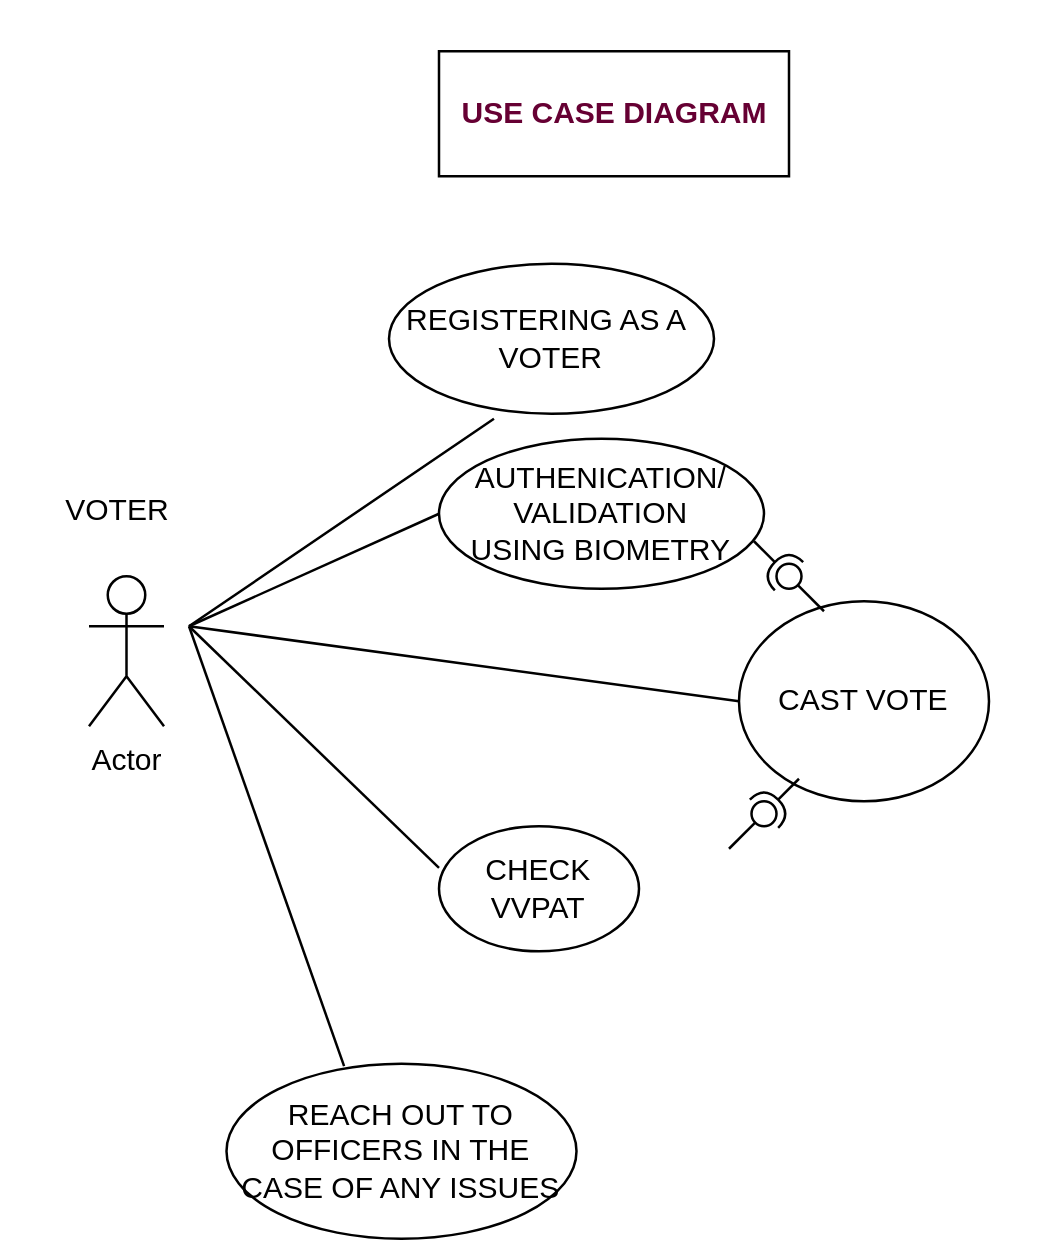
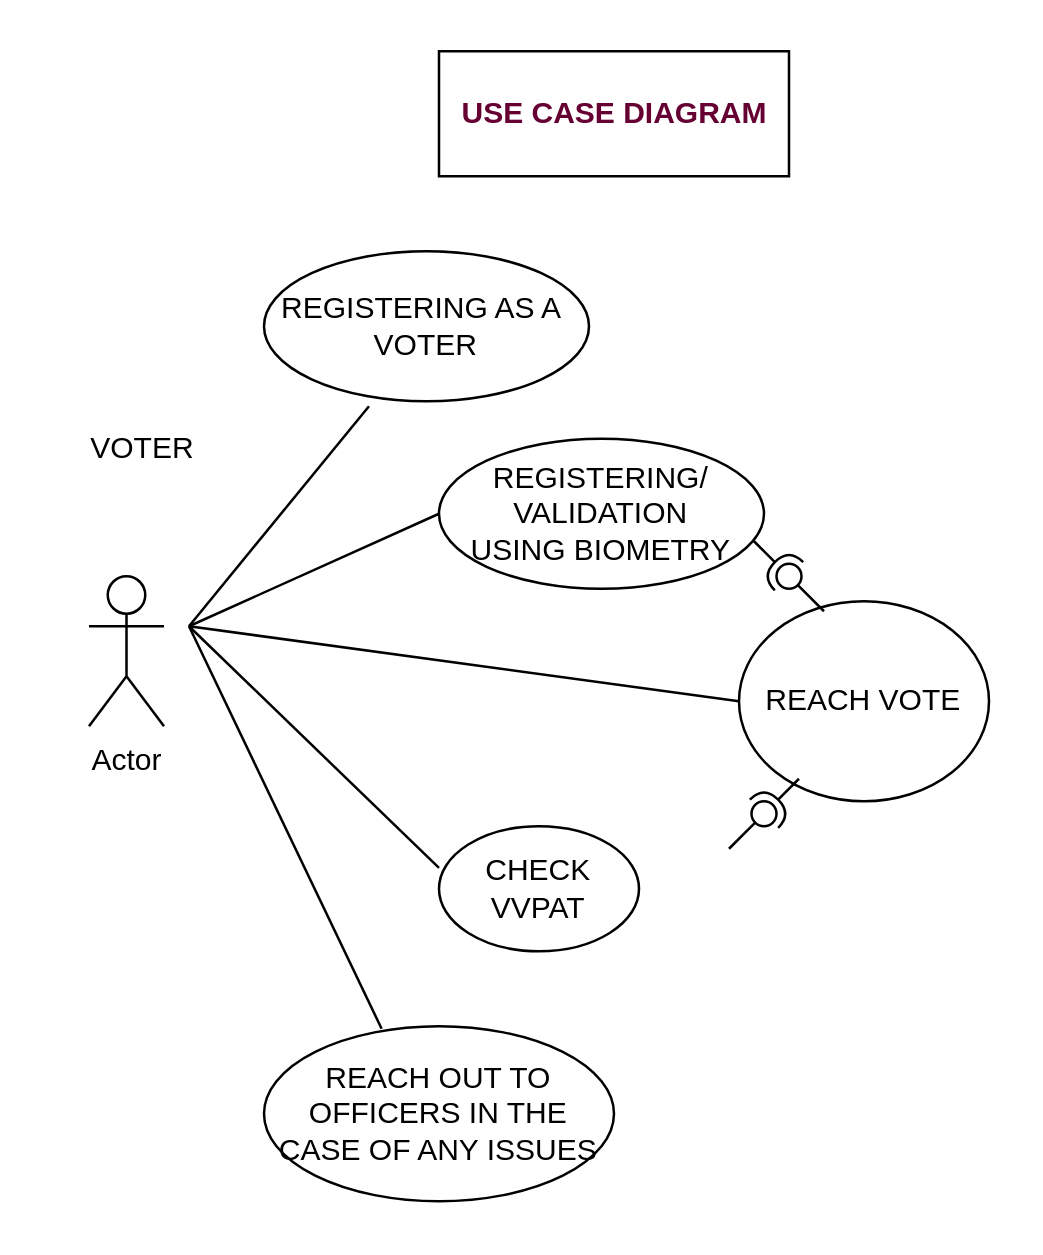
  <mxCell id="0" />
  <mxCell id="1" parent="0" />
- <mxCell id="2" value="VOTER" style="text;strokeColor=none;fillColor=none;spacingLeft=4;spacingRight=4;overflow=hidden;rotatable=0;points=[[0,0.5],[1,0.5]];portConstraint=eastwest;fontSize=12;" vertex="1" parent="1"><mxGeometry x="20" y="190" width="60" height="30" as="geometry" /></mxCell>
+ <mxCell id="2" value="VOTER" style="text;strokeColor=none;fillColor=none;spacingLeft=4;spacingRight=4;overflow=hidden;rotatable=0;points=[[0,0.5],[1,0.5]];portConstraint=eastwest;fontSize=12;" vertex="1" parent="1"><mxGeometry x="30" y="165" width="60" height="30" as="geometry" /></mxCell>
  <mxCell id="3" value="Actor" style="shape=umlActor;verticalLabelPosition=bottom;verticalAlign=top;html=1;fillColor=default;" vertex="1" parent="1"><mxGeometry x="35" y="230" width="30" height="60" as="geometry" /></mxCell>
- <mxCell id="4" value="REGISTERING AS A&amp;nbsp;&lt;br&gt;VOTER" style="ellipse;whiteSpace=wrap;html=1;align=center;fillColor=default;" vertex="1" parent="1"><mxGeometry x="155" y="105" width="130" height="60" as="geometry" /></mxCell>
- <mxCell id="5" value="AUTHENICATION/ VALIDATION&lt;br&gt;USING BIOMETRY" style="ellipse;whiteSpace=wrap;html=1;align=center;fillColor=default;" vertex="1" parent="1"><mxGeometry x="175" y="175" width="130" height="60" as="geometry" /></mxCell>
- <mxCell id="6" value="CAST VOTE" style="ellipse;whiteSpace=wrap;html=1;align=center;fillColor=default;" vertex="1" parent="1"><mxGeometry x="295" y="240" width="100" height="80" as="geometry" /></mxCell>
+ <mxCell id="4" value="REGISTERING AS A&amp;nbsp;&lt;br&gt;VOTER" style="ellipse;whiteSpace=wrap;html=1;align=center;fillColor=default;" vertex="1" parent="1"><mxGeometry x="105" y="100" width="130" height="60" as="geometry" /></mxCell>
+ <mxCell id="5" value="REGISTERING/ VALIDATION&lt;br&gt;USING BIOMETRY" style="ellipse;whiteSpace=wrap;html=1;align=center;fillColor=default;" vertex="1" parent="1"><mxGeometry x="175" y="175" width="130" height="60" as="geometry" /></mxCell>
+ <mxCell id="6" value="REACH VOTE" style="ellipse;whiteSpace=wrap;html=1;align=center;fillColor=default;" vertex="1" parent="1"><mxGeometry x="295" y="240" width="100" height="80" as="geometry" /></mxCell>
  <mxCell id="7" value="CHECK VVPAT" style="ellipse;whiteSpace=wrap;html=1;align=center;fillColor=default;" vertex="1" parent="1"><mxGeometry x="175" y="330" width="80" height="50" as="geometry" /></mxCell>
- <mxCell id="8" value="REACH OUT TO OFFICERS IN THE CASE OF ANY ISSUES" style="ellipse;whiteSpace=wrap;html=1;align=center;fillColor=default;" vertex="1" parent="1"><mxGeometry x="90" y="425" width="140" height="70" as="geometry" /></mxCell>
+ <mxCell id="8" value="REACH OUT TO OFFICERS IN THE CASE OF ANY ISSUES" style="ellipse;whiteSpace=wrap;html=1;align=center;fillColor=default;" vertex="1" parent="1"><mxGeometry x="105" y="410" width="140" height="70" as="geometry" /></mxCell>
  <mxCell id="9" value="" style="endArrow=none;html=1;rounded=0;entryX=0.323;entryY=1.033;entryDx=0;entryDy=0;entryPerimeter=0;" edge="1" parent="1" target="4"><mxGeometry relative="1" as="geometry"><mxPoint x="75" y="250" as="sourcePoint" /><mxPoint x="145" y="250" as="targetPoint" /><Array as="points" /></mxGeometry></mxCell>
  <mxCell id="10" value="" style="endArrow=none;html=1;rounded=0;entryX=0;entryY=0.5;entryDx=0;entryDy=0;" edge="1" parent="1" target="5"><mxGeometry relative="1" as="geometry"><mxPoint x="75" y="250" as="sourcePoint" /><mxPoint x="156.99" y="171.98" as="targetPoint" /><Array as="points" /></mxGeometry></mxCell>
  <mxCell id="11" value="" style="endArrow=none;html=1;rounded=0;entryX=0;entryY=0.5;entryDx=0;entryDy=0;" edge="1" parent="1" target="6"><mxGeometry relative="1" as="geometry"><mxPoint x="75" y="250" as="sourcePoint" /><mxPoint x="185" y="215" as="targetPoint" /><Array as="points" /></mxGeometry></mxCell>
  <mxCell id="12" value="" style="endArrow=none;html=1;rounded=0;entryX=0;entryY=0.333;entryDx=0;entryDy=0;entryPerimeter=0;" edge="1" parent="1" target="7"><mxGeometry relative="1" as="geometry"><mxPoint x="75" y="250" as="sourcePoint" /><mxPoint x="195" y="225" as="targetPoint" /><Array as="points" /></mxGeometry></mxCell>
  <mxCell id="13" value="" style="endArrow=none;html=1;rounded=0;entryX=0.336;entryY=0.014;entryDx=0;entryDy=0;entryPerimeter=0;" edge="1" parent="1" target="8"><mxGeometry relative="1" as="geometry"><mxPoint x="75" y="250" as="sourcePoint" /><mxPoint x="205" y="235" as="targetPoint" /><Array as="points" /></mxGeometry></mxCell>
  <mxCell id="14" value="" style="group;rotation=-135;" vertex="1" connectable="0" parent="1"><mxGeometry x="295" y="225" width="40" height="10" as="geometry" /></mxCell>
  <mxCell id="15" value="" style="rounded=0;orthogonalLoop=1;jettySize=auto;html=1;endArrow=none;endFill=0;sketch=0;sourcePerimeterSpacing=0;targetPerimeterSpacing=0;" edge="1" target="17" parent="14"><mxGeometry relative="1" as="geometry"><mxPoint x="34" y="19" as="sourcePoint" /></mxGeometry></mxCell>
  <mxCell id="16" value="" style="rounded=0;orthogonalLoop=1;jettySize=auto;html=1;endArrow=halfCircle;endFill=0;entryX=0.5;entryY=0.5;endSize=6;strokeWidth=1;sketch=0;" edge="1" target="17" parent="14"><mxGeometry relative="1" as="geometry"><mxPoint x="6" y="-9" as="sourcePoint" /></mxGeometry></mxCell>
  <mxCell id="17" value="" style="ellipse;whiteSpace=wrap;html=1;align=center;aspect=fixed;resizable=0;points=[];outlineConnect=0;sketch=0;fillColor=default;rotation=-135;" vertex="1" parent="14"><mxGeometry x="15" width="10" height="10" as="geometry" /></mxCell>
  <mxCell id="18" value="" style="group;rotation=-45;" vertex="1" connectable="0" parent="1"><mxGeometry x="285" y="320" width="40" height="10" as="geometry" /></mxCell>
  <mxCell id="19" value="" style="rounded=0;orthogonalLoop=1;jettySize=auto;html=1;endArrow=none;endFill=0;sketch=0;sourcePerimeterSpacing=0;targetPerimeterSpacing=0;" edge="1" parent="18" target="21"><mxGeometry relative="1" as="geometry"><mxPoint x="6" y="19" as="sourcePoint" /></mxGeometry></mxCell>
  <mxCell id="20" value="" style="rounded=0;orthogonalLoop=1;jettySize=auto;html=1;endArrow=halfCircle;endFill=0;entryX=0.5;entryY=0.5;endSize=6;strokeWidth=1;sketch=0;" edge="1" parent="18" target="21"><mxGeometry relative="1" as="geometry"><mxPoint x="34" y="-9" as="sourcePoint" /></mxGeometry></mxCell>
  <mxCell id="21" value="" style="ellipse;whiteSpace=wrap;html=1;align=center;aspect=fixed;resizable=0;points=[];outlineConnect=0;sketch=0;fillColor=default;rotation=-45;" vertex="1" parent="18"><mxGeometry x="15" width="10" height="10" as="geometry" /></mxCell>
  <mxCell id="22" value="&lt;b&gt;USE CASE DIAGRAM&lt;br&gt;&lt;/b&gt;" style="html=1;fillColor=default;fontColor=#660033;" vertex="1" parent="1"><mxGeometry x="175" y="20" width="140" height="50" as="geometry" /></mxCell>
